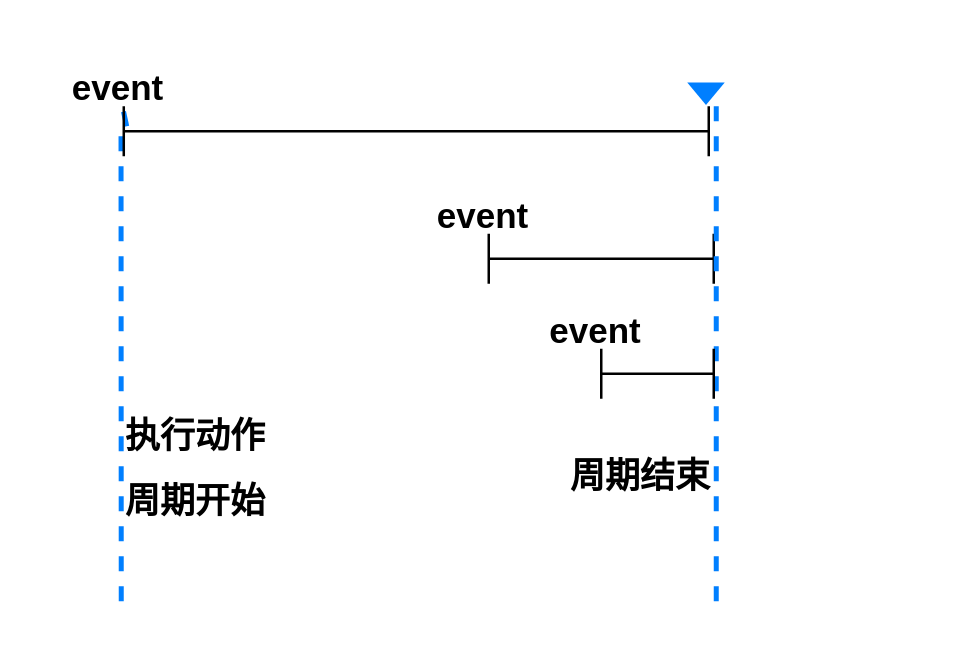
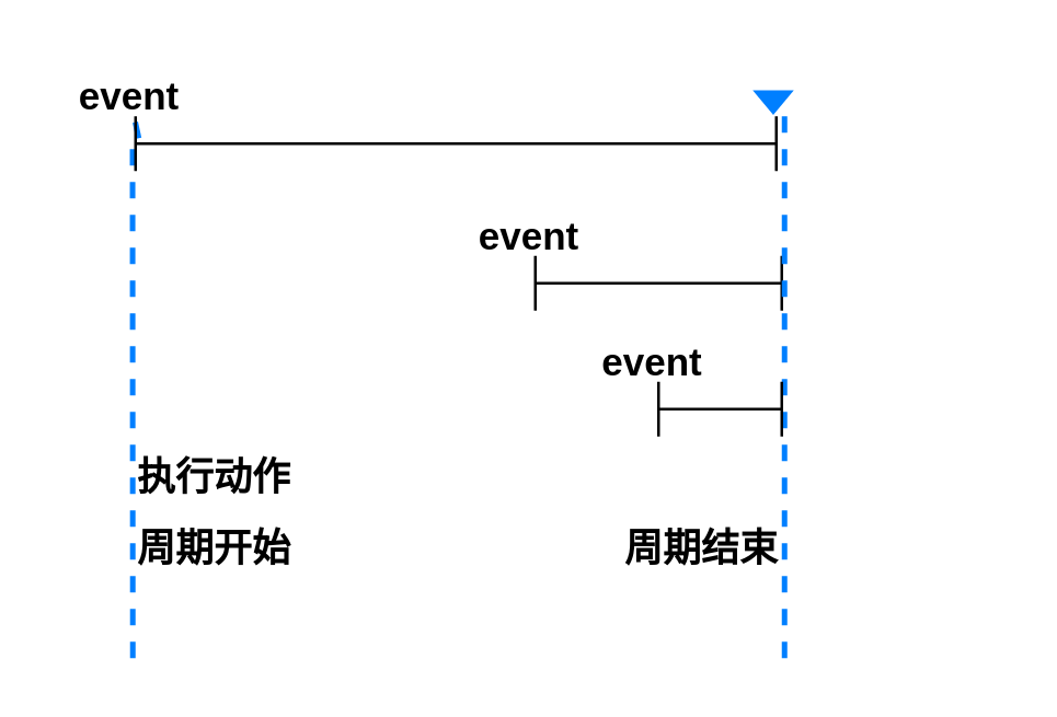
  <mxCell id="0" />
  <mxCell id="1" parent="0" />
  <mxCell id="2" value="" style="endArrow=none;dashed=1;html=1;rounded=0;strokeWidth=2;strokeColor=#007FFF;" parent="1" source="6" edge="1"><mxGeometry width="50" height="50" relative="1" as="geometry"><mxPoint x="48" y="240" as="sourcePoint" /><mxPoint x="48" y="40" as="targetPoint" /></mxGeometry></mxCell>
  <mxCell id="3" value="" style="endArrow=none;dashed=1;html=1;rounded=0;strokeWidth=2;strokeColor=#007FFF;" parent="1" edge="1"><mxGeometry width="50" height="50" relative="1" as="geometry"><mxPoint x="48" y="240" as="sourcePoint" /><mxPoint x="47.91" y="50" as="targetPoint" /></mxGeometry></mxCell>
  <mxCell id="4" value="" style="group" parent="1" vertex="1" connectable="0"><mxGeometry x="20" y="20" width="278" height="42" as="geometry" /></mxCell>
  <mxCell id="5" value="" style="shape=crossbar;whiteSpace=wrap;html=1;rounded=1;" parent="4" vertex="1"><mxGeometry x="29.01" y="22" width="233.99" height="20" as="geometry" /></mxCell>
  <mxCell id="6" value="&lt;font style=&quot;font-size: 14px;&quot;&gt;&lt;b&gt;event&lt;/b&gt;&lt;/font&gt;" style="text;html=1;strokeColor=none;fillColor=none;align=center;verticalAlign=middle;whiteSpace=wrap;rounded=0;" parent="4" vertex="1"><mxGeometry width="53.806" height="30" as="geometry" /></mxCell>
  <mxCell id="7" value="" style="group" parent="1" vertex="1" connectable="0"><mxGeometry x="207" y="71" width="157" height="42" as="geometry" /></mxCell>
  <mxCell id="8" value="" style="shape=crossbar;whiteSpace=wrap;html=1;rounded=1;" parent="7" vertex="1"><mxGeometry x="-12" y="22" width="90" height="20" as="geometry" /></mxCell>
  <mxCell id="9" value="&lt;font style=&quot;font-size: 14px;&quot;&gt;&lt;b&gt;event&lt;/b&gt;&lt;/font&gt;" style="text;html=1;strokeColor=none;fillColor=none;align=center;verticalAlign=middle;whiteSpace=wrap;rounded=0;" parent="7" vertex="1"><mxGeometry x="-44" width="60" height="30" as="geometry" /></mxCell>
  <mxCell id="10" value="" style="endArrow=none;dashed=1;html=1;rounded=0;strokeWidth=2;strokeColor=#007FFF;" parent="1" edge="1"><mxGeometry width="50" height="50" relative="1" as="geometry"><mxPoint x="286" y="240" as="sourcePoint" /><mxPoint x="286" y="40" as="targetPoint" /></mxGeometry></mxCell>
  <mxCell id="11" value="&lt;b&gt;&lt;font style=&quot;font-size: 14px;&quot;&gt;周期开始&lt;/font&gt;&lt;/b&gt;" style="text;html=1;strokeColor=none;fillColor=none;align=center;verticalAlign=middle;whiteSpace=wrap;rounded=0;" parent="1" vertex="1"><mxGeometry x="48" y="185" width="60" height="30" as="geometry" /></mxCell>
- <mxCell id="12" value="&lt;b&gt;&lt;font style=&quot;font-size: 14px;&quot;&gt;周期结束&lt;/font&gt;&lt;/b&gt;" style="text;html=1;strokeColor=none;fillColor=none;align=center;verticalAlign=middle;whiteSpace=wrap;rounded=0;" parent="1" vertex="1"><mxGeometry x="226" y="175" width="60" height="30" as="geometry" /></mxCell>
+ <mxCell id="12" value="&lt;b&gt;&lt;font style=&quot;font-size: 14px;&quot;&gt;周期结束&lt;/font&gt;&lt;/b&gt;" style="text;html=1;strokeColor=none;fillColor=none;align=center;verticalAlign=middle;whiteSpace=wrap;rounded=0;" parent="1" vertex="1"><mxGeometry x="226" y="185" width="60" height="30" as="geometry" /></mxCell>
  <mxCell id="13" value="&lt;b&gt;&lt;font style=&quot;font-size: 14px;&quot;&gt;执行动作&lt;/font&gt;&lt;/b&gt;" style="text;html=1;strokeColor=none;fillColor=none;align=center;verticalAlign=middle;whiteSpace=wrap;rounded=0;" vertex="1" parent="1"><mxGeometry x="48" y="159" width="60" height="30" as="geometry" /></mxCell>
  <mxCell id="14" value="" style="shape=crossbar;whiteSpace=wrap;html=1;rounded=1;" parent="1" vertex="1"><mxGeometry x="240" y="139" width="45" height="20" as="geometry" /></mxCell>
  <mxCell id="15" value="&lt;font style=&quot;font-size: 14px;&quot;&gt;&lt;b&gt;event&lt;/b&gt;&lt;/font&gt;" style="text;html=1;strokeColor=none;fillColor=none;align=center;verticalAlign=middle;whiteSpace=wrap;rounded=0;" parent="1" vertex="1"><mxGeometry x="208" y="117" width="60" height="30" as="geometry" /></mxCell>
  <mxCell id="16" value="" style="triangle;whiteSpace=wrap;html=1;rotation=90;fillColor=#007FFF;strokeColor=none;" parent="1" vertex="1"><mxGeometry x="277.403" y="29.5" width="8.968" height="15" as="geometry" /></mxCell>
